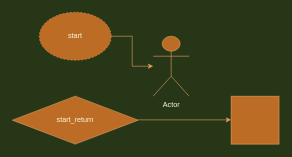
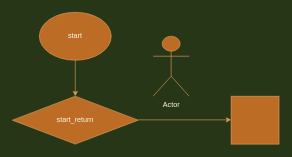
  <mxCell id="0" />
  <mxCell id="1" parent="0" />
- <mxCell id="2" style="edgeStyle=orthogonalEdgeStyle;rounded=0;orthogonalLoop=1;jettySize=auto;html=1;strokeColor=#DDA15E;fontColor=#FEFAE0;labelBackgroundColor=#283618;" edge="1" parent="1" source="3" target="7"><mxGeometry relative="1" as="geometry" /></mxCell>
- <mxCell id="3" value="start" style="ellipse;whiteSpace=wrap;html=1;fillColor=#BC6C25;strokeColor=#DDA15E;fontColor=#FEFAE0;dashed=1;" vertex="1" parent="1"><mxGeometry x="65" y="20" width="120" height="80" as="geometry" /></mxCell>
+ <mxCell id="2" style="edgeStyle=orthogonalEdgeStyle;rounded=0;orthogonalLoop=1;jettySize=auto;html=1;entryX=0.5;entryY=0;entryDx=0;entryDy=0;strokeColor=#DDA15E;fontColor=#FEFAE0;labelBackgroundColor=#283618;" edge="1" parent="1" source="3" target="4"><mxGeometry relative="1" as="geometry" /></mxCell>
+ <mxCell id="3" value="start" style="ellipse;whiteSpace=wrap;html=1;fillColor=#BC6C25;strokeColor=#DDA15E;fontColor=#FEFAE0;" vertex="1" parent="1"><mxGeometry x="65" y="20" width="120" height="80" as="geometry" /></mxCell>
  <mxCell id="4" value="start_return" style="rhombus;whiteSpace=wrap;html=1;fillColor=#BC6C25;strokeColor=#DDA15E;fontColor=#FEFAE0;" vertex="1" parent="1"><mxGeometry x="20" y="160" width="210" height="80" as="geometry" /></mxCell>
  <mxCell id="5" value="" style="endArrow=classic;html=1;strokeColor=#DDA15E;fontColor=#FEFAE0;labelBackgroundColor=#283618;" edge="1" parent="1"><mxGeometry width="50" height="50" relative="1" as="geometry"><mxPoint x="230" y="199.5" as="sourcePoint" /><mxPoint x="385" y="199.5" as="targetPoint" /></mxGeometry></mxCell>
  <mxCell id="6" value="" style="whiteSpace=wrap;html=1;aspect=fixed;fillColor=#BC6C25;strokeColor=#DDA15E;fontColor=#FEFAE0;" vertex="1" parent="1"><mxGeometry x="385" y="160" width="80" height="80" as="geometry" /></mxCell>
  <mxCell id="7" value="Actor" style="shape=umlActor;verticalLabelPosition=bottom;verticalAlign=top;html=1;outlineConnect=0;rounded=0;sketch=0;strokeColor=#DDA15E;fillColor=#BC6C25;fontColor=#FEFAE0;" vertex="1" parent="1"><mxGeometry x="255" y="60" width="60" height="100" as="geometry" /></mxCell>
